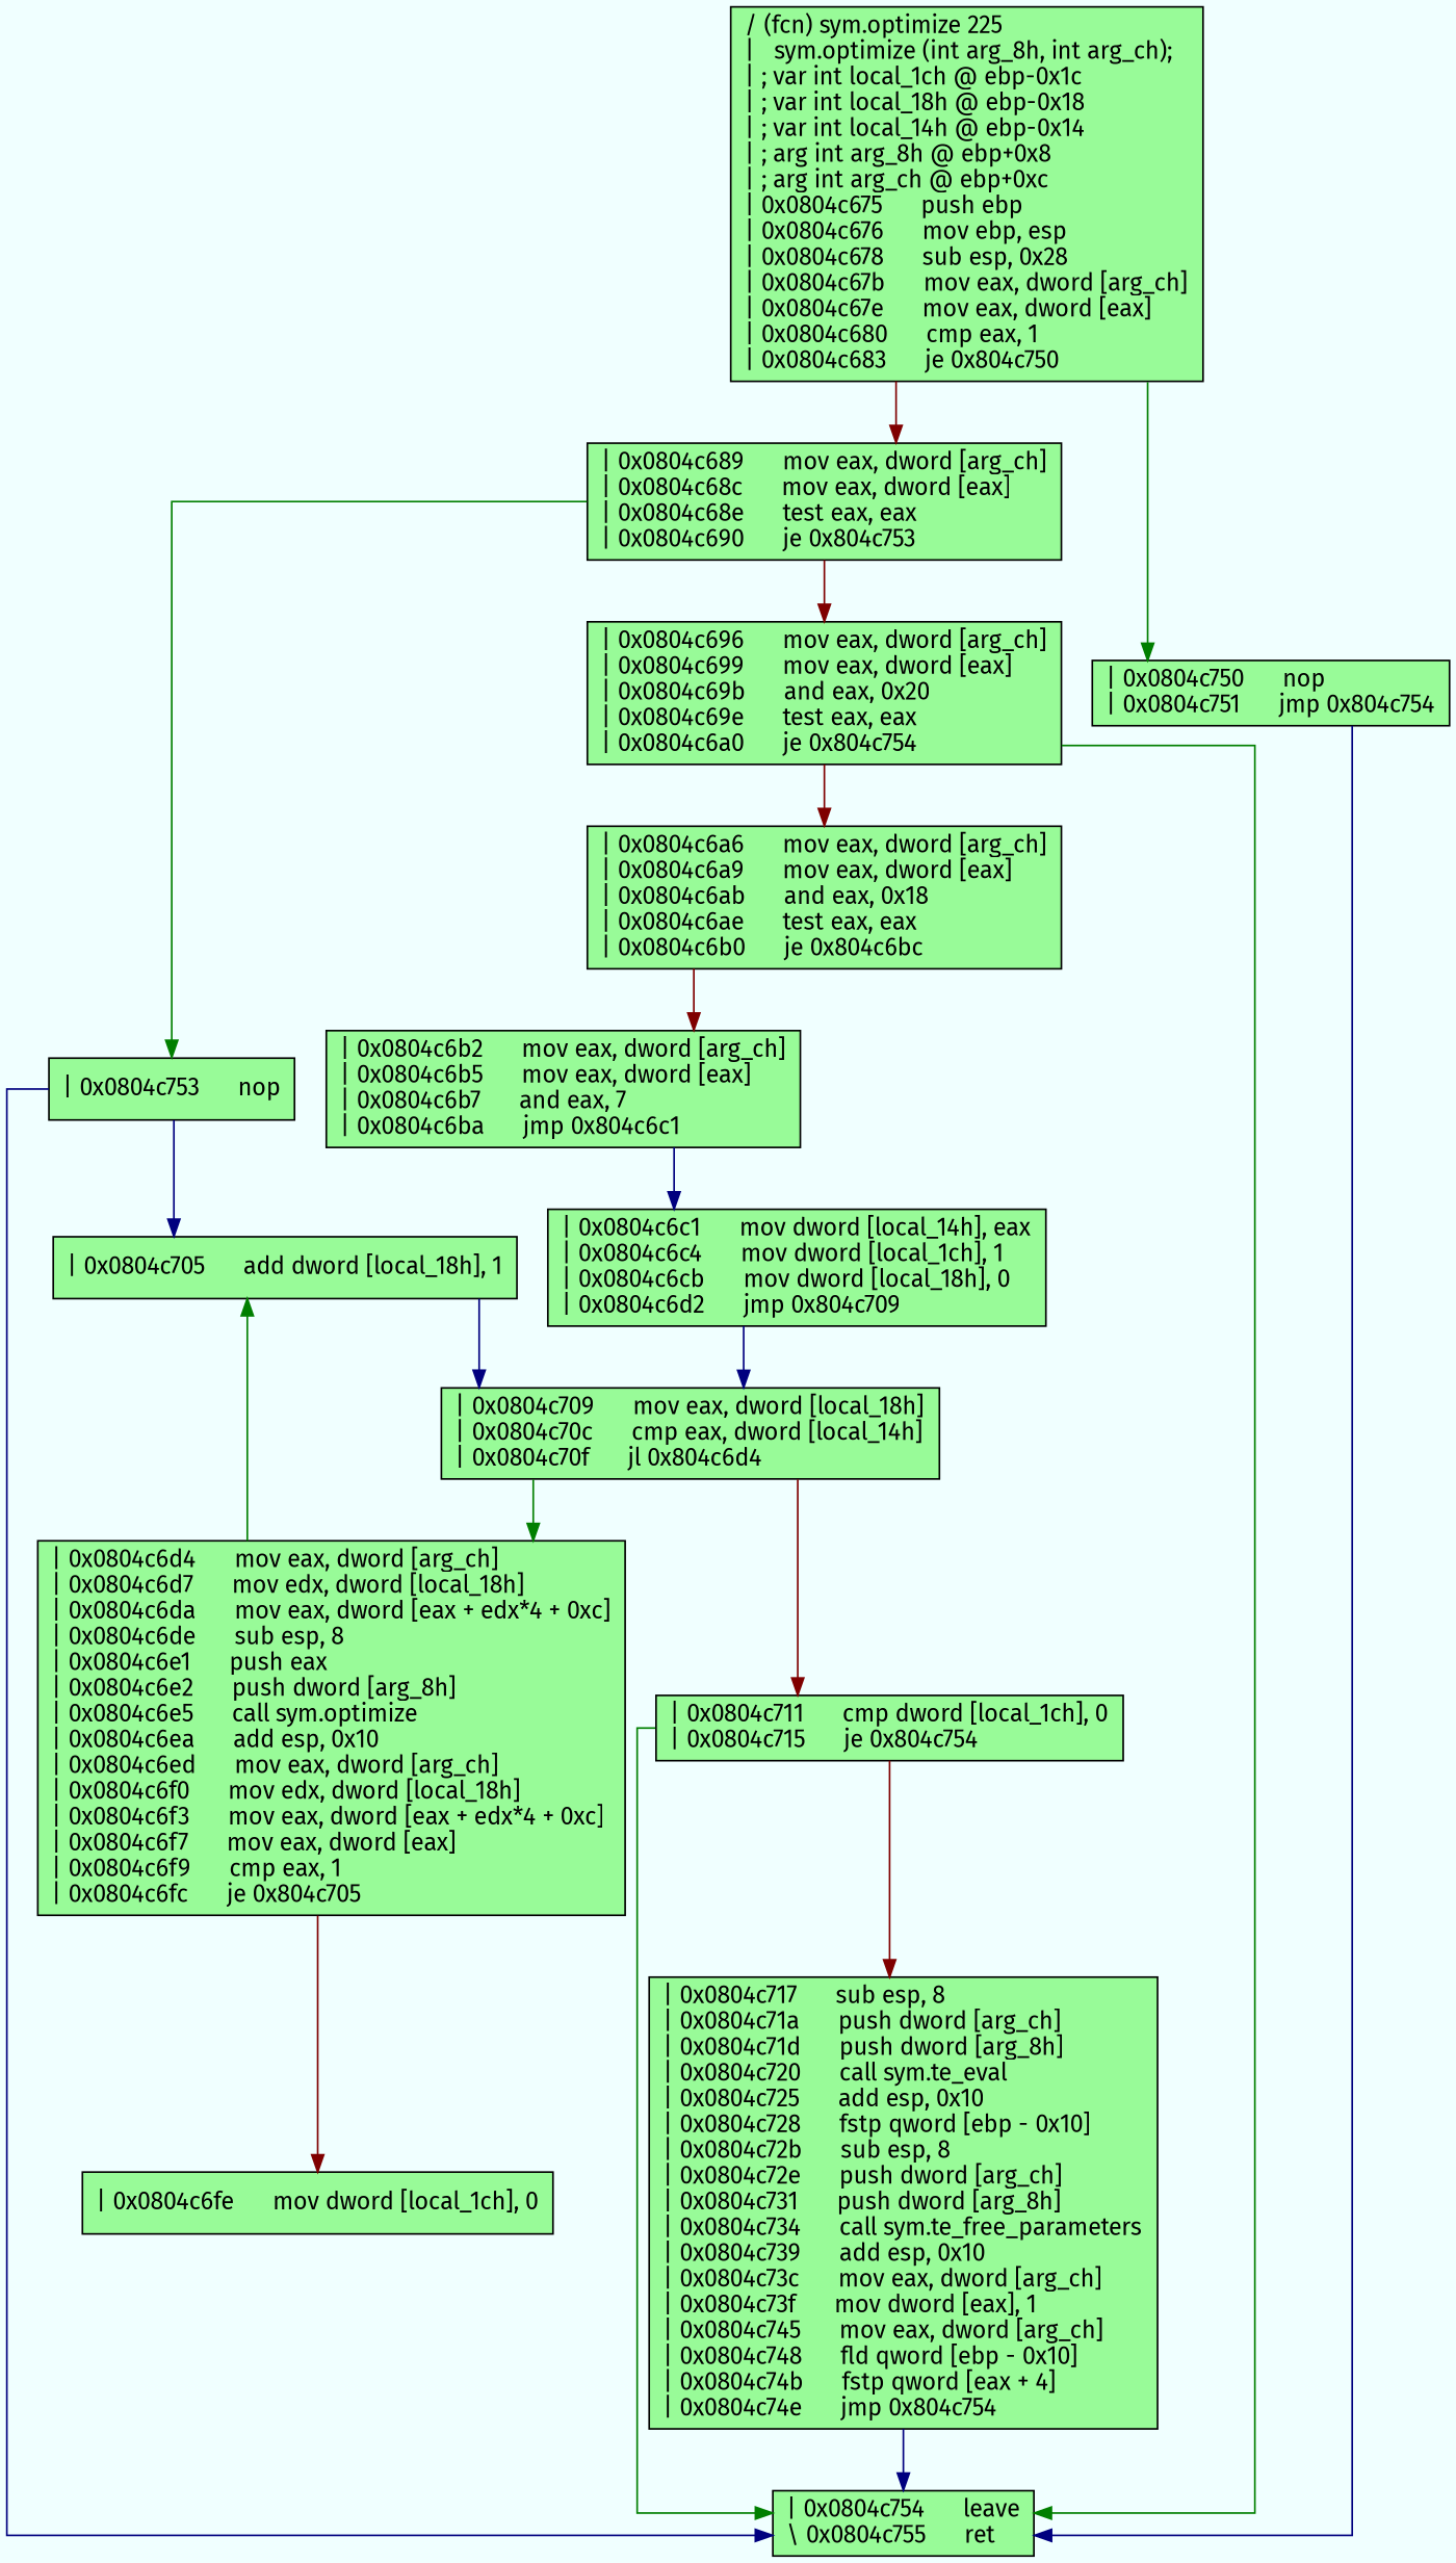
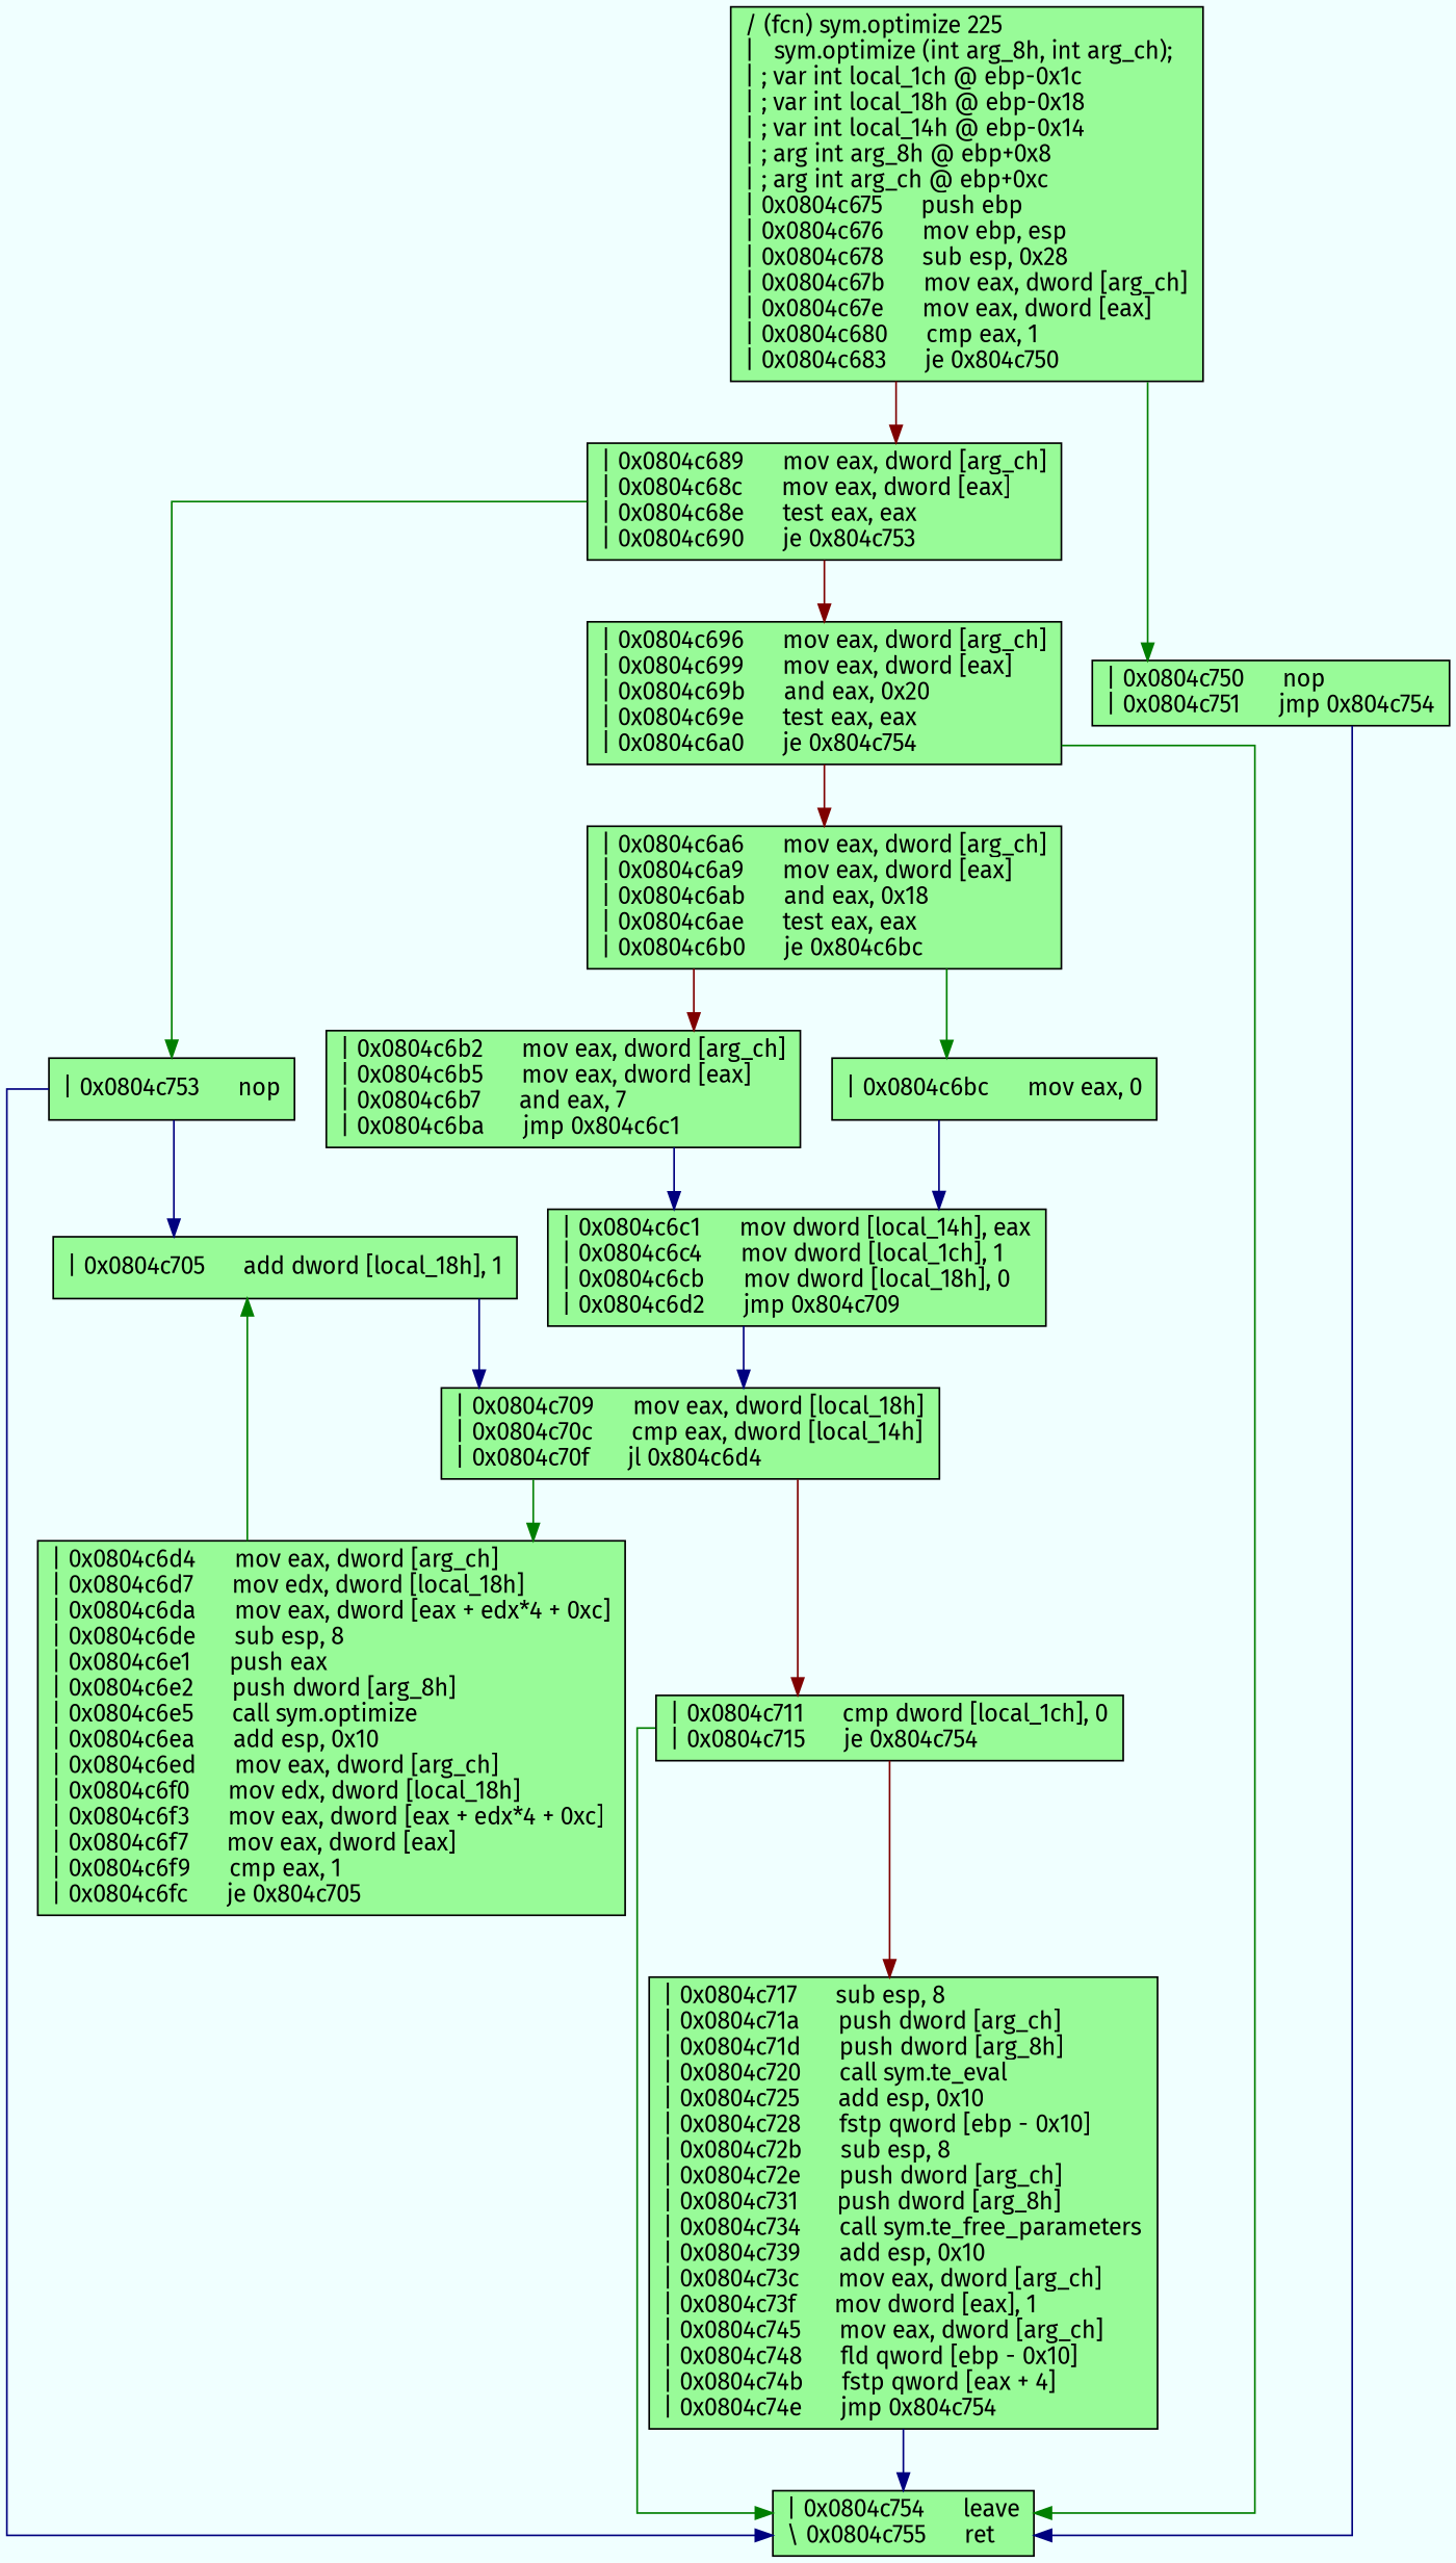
  digraph {
    bgcolor=azure
    fontname="Fira Sans"
    fontsize=8
    splines=ortho
    node [color=black fillcolor=palegreen fontname="Fira Sans" shape=box style=filled]
    edge [arrowhead=normal color="#00007f" fontname="Fira Sans"]
    n1 [label="/ (fcn) sym.optimize 225\l|   sym.optimize (int arg_8h, int arg_ch);\l| ; var int local_1ch @ ebp-0x1c\l| ; var int local_18h @ ebp-0x18\l| ; var int local_14h @ ebp-0x14\l| ; arg int arg_8h @ ebp+0x8\l| ; arg int arg_ch @ ebp+0xc\l| 0x0804c675      push ebp\l| 0x0804c676      mov ebp, esp\l| 0x0804c678      sub esp, 0x28\l| 0x0804c67b      mov eax, dword [arg_ch]\l| 0x0804c67e      mov eax, dword [eax]\l| 0x0804c680      cmp eax, 1\l| 0x0804c683      je 0x804c750\l"]
    n2 [label="| 0x0804c750      nop\l| 0x0804c751      jmp 0x804c754\l"]
    n3 [label="| 0x0804c689      mov eax, dword [arg_ch]\l| 0x0804c68c      mov eax, dword [eax]\l| 0x0804c68e      test eax, eax\l| 0x0804c690      je 0x804c753\l"]
    n4 [label="| 0x0804c754      leave\l\\ 0x0804c755      ret\l"]
    n5 [label="| 0x0804c753      nop\l"]
    n6 [label="| 0x0804c696      mov eax, dword [arg_ch]\l| 0x0804c699      mov eax, dword [eax]\l| 0x0804c69b      and eax, 0x20\l| 0x0804c69e      test eax, eax\l| 0x0804c6a0      je 0x804c754\l"]
    n7 [label="| 0x0804c705      add dword [local_18h], 1\l"]
    n8 [label="| 0x0804c6a6      mov eax, dword [arg_ch]\l| 0x0804c6a9      mov eax, dword [eax]\l| 0x0804c6ab      and eax, 0x18\l| 0x0804c6ae      test eax, eax\l| 0x0804c6b0      je 0x804c6bc\l"]
+   n9 [label="| 0x0804c6bc      mov eax, 0\l"]
    n10 [label="| 0x0804c6b2      mov eax, dword [arg_ch]\l| 0x0804c6b5      mov eax, dword [eax]\l| 0x0804c6b7      and eax, 7\l| 0x0804c6ba      jmp 0x804c6c1\l"]
    n11 [label="| 0x0804c6c1      mov dword [local_14h], eax\l| 0x0804c6c4      mov dword [local_1ch], 1\l| 0x0804c6cb      mov dword [local_18h], 0\l| 0x0804c6d2      jmp 0x804c709\l"]
    n12 [label="| 0x0804c709      mov eax, dword [local_18h]\l| 0x0804c70c      cmp eax, dword [local_14h]\l| 0x0804c70f      jl 0x804c6d4\l"]
    n13 [label="| 0x0804c6d4      mov eax, dword [arg_ch]\l| 0x0804c6d7      mov edx, dword [local_18h]\l| 0x0804c6da      mov eax, dword [eax + edx*4 + 0xc]\l| 0x0804c6de      sub esp, 8\l| 0x0804c6e1      push eax\l| 0x0804c6e2      push dword [arg_8h]\l| 0x0804c6e5      call sym.optimize\l| 0x0804c6ea      add esp, 0x10\l| 0x0804c6ed      mov eax, dword [arg_ch]\l| 0x0804c6f0      mov edx, dword [local_18h]\l| 0x0804c6f3      mov eax, dword [eax + edx*4 + 0xc]\l| 0x0804c6f7      mov eax, dword [eax]\l| 0x0804c6f9      cmp eax, 1\l| 0x0804c6fc      je 0x804c705\l"]
    n14 [label="| 0x0804c711      cmp dword [local_1ch], 0\l| 0x0804c715      je 0x804c754\l"]
-   n15 [label="| 0x0804c6fe      mov dword [local_1ch], 0\l"]
    n16 [label="| 0x0804c717      sub esp, 8\l| 0x0804c71a      push dword [arg_ch]\l| 0x0804c71d      push dword [arg_8h]\l| 0x0804c720      call sym.te_eval\l| 0x0804c725      add esp, 0x10\l| 0x0804c728      fstp qword [ebp - 0x10]\l| 0x0804c72b      sub esp, 8\l| 0x0804c72e      push dword [arg_ch]\l| 0x0804c731      push dword [arg_8h]\l| 0x0804c734      call sym.te_free_parameters\l| 0x0804c739      add esp, 0x10\l| 0x0804c73c      mov eax, dword [arg_ch]\l| 0x0804c73f      mov dword [eax], 1\l| 0x0804c745      mov eax, dword [arg_ch]\l| 0x0804c748      fld qword [ebp - 0x10]\l| 0x0804c74b      fstp qword [eax + 4]\l| 0x0804c74e      jmp 0x804c754\l"]
    n1 -> n2 [color="#007f00"]
    n1 -> n3 [color="#7f0000"]
    n2 -> n4
    n3 -> n5 [color="#007f00"]
    n3 -> n6 [color="#7f0000"]
    n5 -> n4
    n5 -> n7
    n6 -> n4 [color="#007f00"]
    n6 -> n8 [color="#7f0000"]
    n7 -> n12
+   n8 -> n9 [color="#007f00"]
    n8 -> n10 [color="#7f0000"]
+   n9 -> n11
    n10 -> n11
    n11 -> n12
    n12 -> n13 [color="#007f00"]
    n12 -> n14 [color="#7f0000"]
    n13 -> n7 [color="#007f00"]
-   n13 -> n15 [color="#7f0000"]
    n14 -> n4 [color="#007f00"]
    n14 -> n16 [color="#7f0000"]
    n16 -> n4
  }
